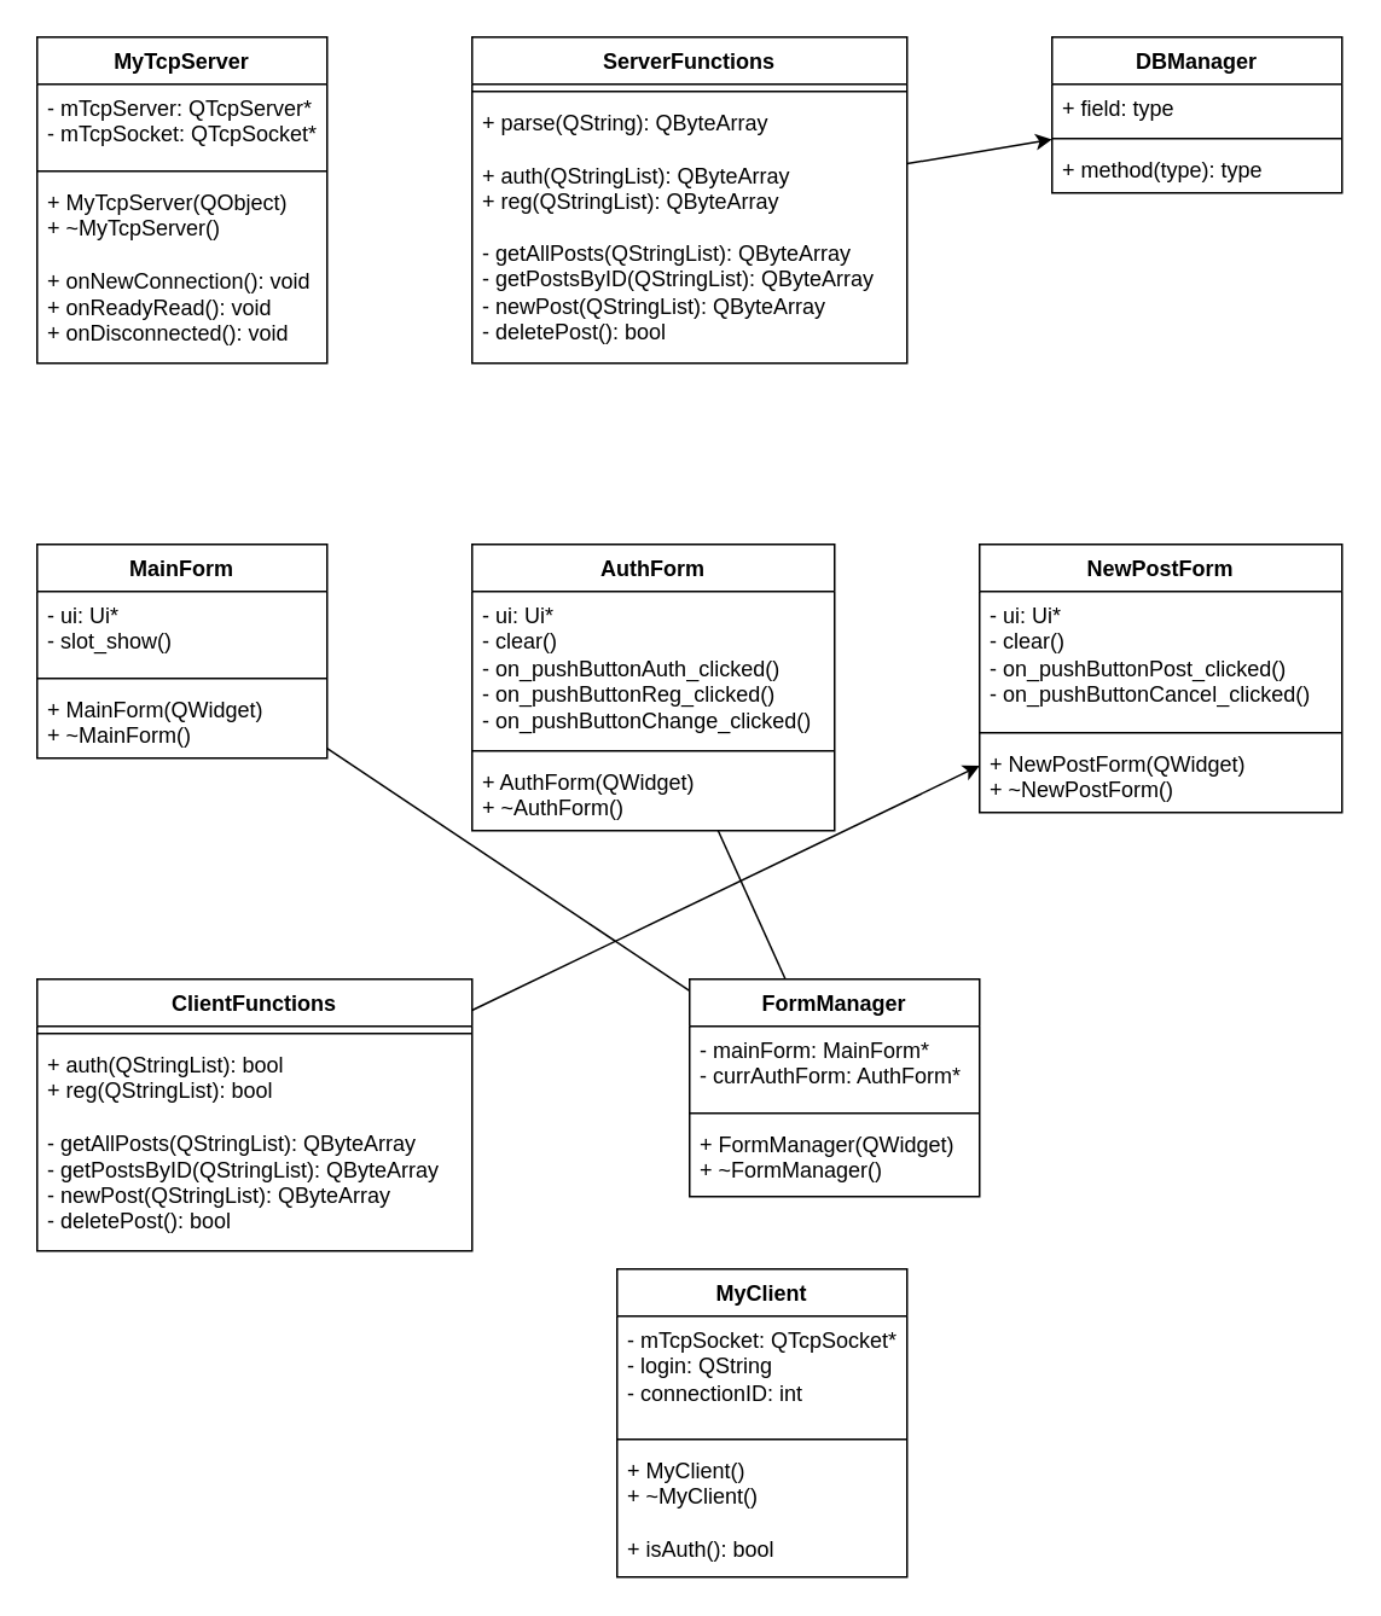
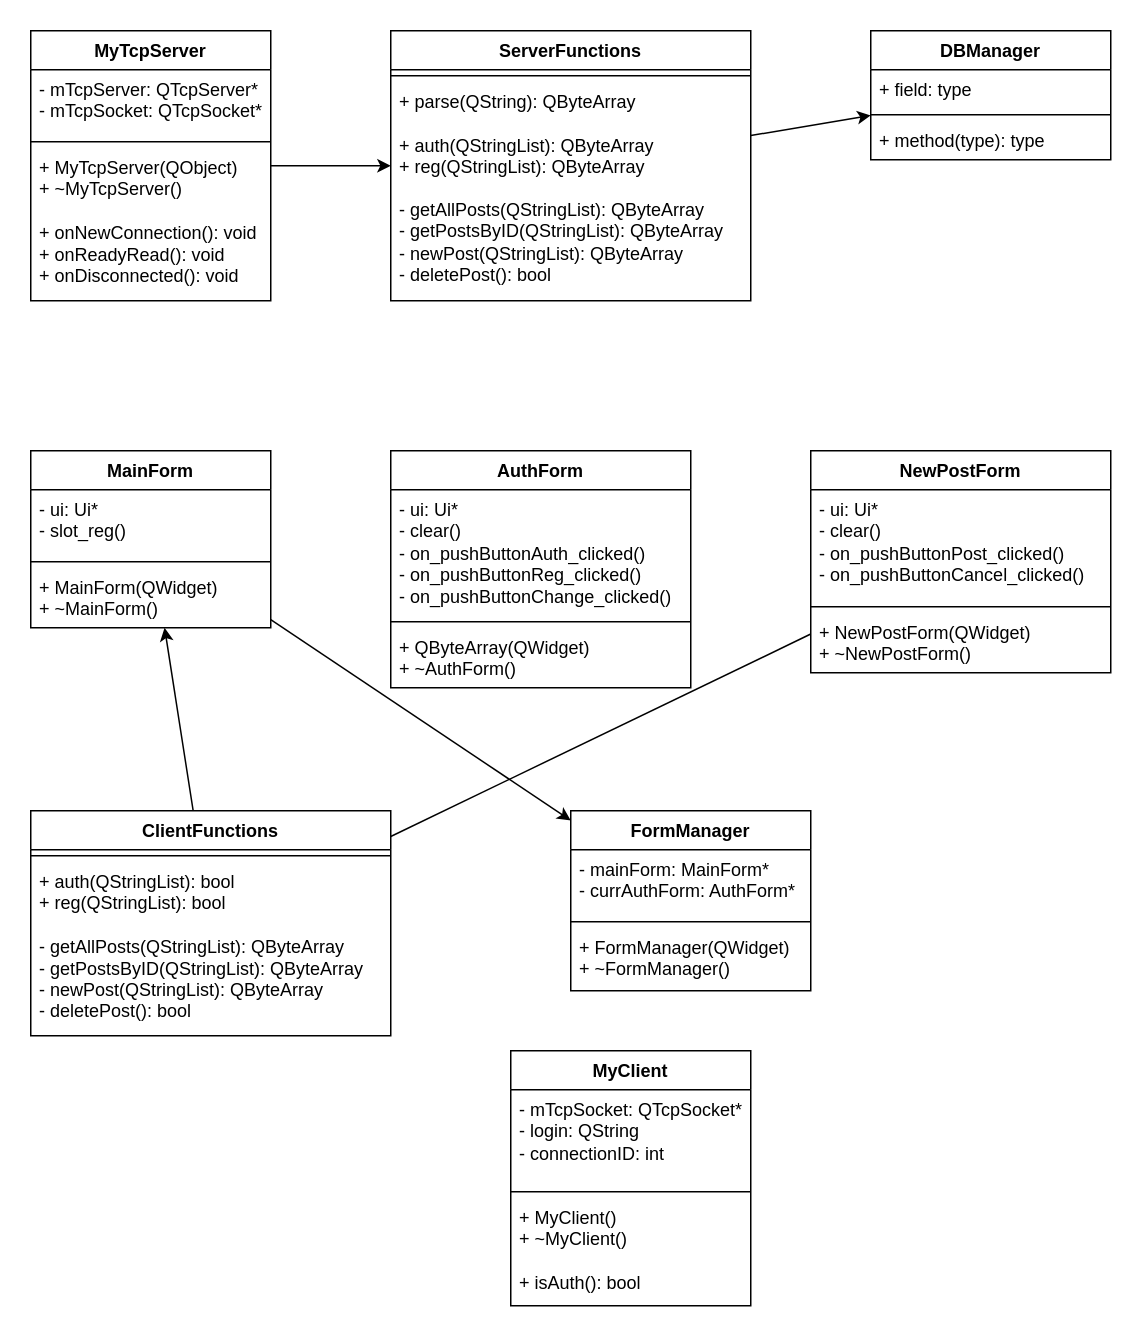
  <mxCell id="0" />
  <mxCell id="1" parent="0" />
  <mxCell id="2" value="MyTcpServer" style="swimlane;fontStyle=1;align=center;verticalAlign=top;childLayout=stackLayout;horizontal=1;startSize=26;horizontalStack=0;resizeParent=1;resizeParentMax=0;resizeLast=0;collapsible=1;marginBottom=0;whiteSpace=wrap;html=1;" vertex="1" parent="1"><mxGeometry x="20" y="20" width="160" height="180" as="geometry"><mxRectangle x="160" y="170" width="100" height="30" as="alternateBounds" /></mxGeometry></mxCell>
  <mxCell id="3" value="&lt;div&gt;- mTcpServer: QTcpServer*&lt;/div&gt;&lt;div&gt;- mTcpSocket: QTcpSocket*&lt;br&gt;&lt;/div&gt;" style="text;strokeColor=none;fillColor=none;align=left;verticalAlign=top;spacingLeft=4;spacingRight=4;overflow=hidden;rotatable=0;points=[[0,0.5],[1,0.5]];portConstraint=eastwest;whiteSpace=wrap;html=1;" vertex="1" parent="2"><mxGeometry y="26" width="160" height="44" as="geometry" /></mxCell>
  <mxCell id="4" value="" style="line;strokeWidth=1;fillColor=none;align=left;verticalAlign=middle;spacingTop=-1;spacingLeft=3;spacingRight=3;rotatable=0;labelPosition=right;points=[];portConstraint=eastwest;strokeColor=inherit;" vertex="1" parent="2"><mxGeometry y="70" width="160" height="8" as="geometry" /></mxCell>
  <mxCell id="5" value="&lt;div&gt;+ MyTcpServer(QObject)&lt;/div&gt;&lt;div&gt;+ ~MyTcpServer()&lt;/div&gt;&lt;div&gt;&lt;br&gt;&lt;/div&gt;&lt;div&gt;+ onNewConnection(): void&lt;/div&gt;&lt;div&gt;+ onReadyRead(): void&lt;/div&gt;&lt;div&gt;+ onDisconnected(): void&lt;br&gt;&lt;/div&gt;&lt;div&gt;&lt;br&gt;&lt;/div&gt;" style="text;strokeColor=none;fillColor=none;align=left;verticalAlign=top;spacingLeft=4;spacingRight=4;overflow=hidden;rotatable=0;points=[[0,0.5],[1,0.5]];portConstraint=eastwest;whiteSpace=wrap;html=1;" vertex="1" parent="2"><mxGeometry y="78" width="160" height="102" as="geometry" /></mxCell>
  <mxCell id="6" value="MyClient" style="swimlane;fontStyle=1;align=center;verticalAlign=top;childLayout=stackLayout;horizontal=1;startSize=26;horizontalStack=0;resizeParent=1;resizeParentMax=0;resizeLast=0;collapsible=1;marginBottom=0;whiteSpace=wrap;html=1;" vertex="1" parent="1"><mxGeometry x="340" y="700" width="160" height="170" as="geometry"><mxRectangle x="160" y="170" width="100" height="30" as="alternateBounds" /></mxGeometry></mxCell>
  <mxCell id="7" value="&lt;div&gt;- mTcpSocket: QTcpSocket*&lt;/div&gt;&lt;div&gt;- login: QString&lt;/div&gt;&lt;div&gt;- connectionID: int&lt;br&gt;&lt;/div&gt;" style="text;strokeColor=none;fillColor=none;align=left;verticalAlign=top;spacingLeft=4;spacingRight=4;overflow=hidden;rotatable=0;points=[[0,0.5],[1,0.5]];portConstraint=eastwest;whiteSpace=wrap;html=1;" vertex="1" parent="6"><mxGeometry y="26" width="160" height="64" as="geometry" /></mxCell>
  <mxCell id="8" value="" style="line;strokeWidth=1;fillColor=none;align=left;verticalAlign=middle;spacingTop=-1;spacingLeft=3;spacingRight=3;rotatable=0;labelPosition=right;points=[];portConstraint=eastwest;strokeColor=inherit;" vertex="1" parent="6"><mxGeometry y="90" width="160" height="8" as="geometry" /></mxCell>
  <mxCell id="9" value="&lt;div&gt;+ MyClient()&lt;/div&gt;&lt;div&gt;+ ~MyClient()&lt;/div&gt;&lt;div&gt;&lt;br&gt;&lt;/div&gt;+ isAuth(): bool" style="text;strokeColor=none;fillColor=none;align=left;verticalAlign=top;spacingLeft=4;spacingRight=4;overflow=hidden;rotatable=0;points=[[0,0.5],[1,0.5]];portConstraint=eastwest;whiteSpace=wrap;html=1;" vertex="1" parent="6"><mxGeometry y="98" width="160" height="72" as="geometry" /></mxCell>
  <mxCell id="10" value="DBManager" style="swimlane;fontStyle=1;align=center;verticalAlign=top;childLayout=stackLayout;horizontal=1;startSize=26;horizontalStack=0;resizeParent=1;resizeParentMax=0;resizeLast=0;collapsible=1;marginBottom=0;whiteSpace=wrap;html=1;" vertex="1" parent="1"><mxGeometry x="580" y="20" width="160" height="86" as="geometry" /></mxCell>
  <mxCell id="11" value="+ field: type" style="text;strokeColor=none;fillColor=none;align=left;verticalAlign=top;spacingLeft=4;spacingRight=4;overflow=hidden;rotatable=0;points=[[0,0.5],[1,0.5]];portConstraint=eastwest;whiteSpace=wrap;html=1;" vertex="1" parent="10"><mxGeometry y="26" width="160" height="26" as="geometry" /></mxCell>
  <mxCell id="12" value="" style="line;strokeWidth=1;fillColor=none;align=left;verticalAlign=middle;spacingTop=-1;spacingLeft=3;spacingRight=3;rotatable=0;labelPosition=right;points=[];portConstraint=eastwest;strokeColor=inherit;" vertex="1" parent="10"><mxGeometry y="52" width="160" height="8" as="geometry" /></mxCell>
  <mxCell id="13" value="+ method(type): type" style="text;strokeColor=none;fillColor=none;align=left;verticalAlign=top;spacingLeft=4;spacingRight=4;overflow=hidden;rotatable=0;points=[[0,0.5],[1,0.5]];portConstraint=eastwest;whiteSpace=wrap;html=1;" vertex="1" parent="10"><mxGeometry y="60" width="160" height="26" as="geometry" /></mxCell>
  <mxCell id="14" value="ServerFunctions" style="swimlane;fontStyle=1;align=center;verticalAlign=top;childLayout=stackLayout;horizontal=1;startSize=26;horizontalStack=0;resizeParent=1;resizeParentMax=0;resizeLast=0;collapsible=1;marginBottom=0;whiteSpace=wrap;html=1;" vertex="1" parent="1"><mxGeometry x="260" y="20" width="240" height="180" as="geometry"><mxRectangle x="160" y="170" width="100" height="30" as="alternateBounds" /></mxGeometry></mxCell>
  <mxCell id="15" value="" style="line;strokeWidth=1;fillColor=none;align=left;verticalAlign=middle;spacingTop=-1;spacingLeft=3;spacingRight=3;rotatable=0;labelPosition=right;points=[];portConstraint=eastwest;strokeColor=inherit;" vertex="1" parent="14"><mxGeometry y="26" width="240" height="8" as="geometry" /></mxCell>
  <mxCell id="16" value="&lt;div&gt;+ parse(QString): QByteArray&lt;/div&gt;&lt;div&gt;&lt;br&gt;&lt;/div&gt;&lt;div&gt;+ auth(QStringList): QByteArray&lt;/div&gt;&lt;div&gt;+ reg(QStringList): QByteArray&lt;/div&gt;&lt;div&gt;&lt;br&gt;&lt;/div&gt;&lt;div&gt;- getAllPosts(QStringList): QByteArray&lt;/div&gt;&lt;div&gt;- getPostsByID(QStringList): QByteArray&lt;/div&gt;&lt;div&gt;- newPost(QStringList): QByteArray&lt;/div&gt;&lt;div&gt;- deletePost(): bool&lt;br&gt;&lt;/div&gt;" style="text;strokeColor=none;fillColor=none;align=left;verticalAlign=top;spacingLeft=4;spacingRight=4;overflow=hidden;rotatable=0;points=[[0,0.5],[1,0.5]];portConstraint=eastwest;whiteSpace=wrap;html=1;" vertex="1" parent="14"><mxGeometry y="34" width="240" height="146" as="geometry" /></mxCell>
  <mxCell id="17" value="MainForm" style="swimlane;fontStyle=1;align=center;verticalAlign=top;childLayout=stackLayout;horizontal=1;startSize=26;horizontalStack=0;resizeParent=1;resizeParentMax=0;resizeLast=0;collapsible=1;marginBottom=0;whiteSpace=wrap;html=1;" vertex="1" parent="1"><mxGeometry x="20" y="300" width="160" height="118" as="geometry" /></mxCell>
- <mxCell id="18" value="&lt;div&gt;- ui: Ui*&lt;/div&gt;&lt;div&gt;- slot_show()&lt;/div&gt;" style="text;strokeColor=none;fillColor=none;align=left;verticalAlign=top;spacingLeft=4;spacingRight=4;overflow=hidden;rotatable=0;points=[[0,0.5],[1,0.5]];portConstraint=eastwest;whiteSpace=wrap;html=1;" vertex="1" parent="17"><mxGeometry y="26" width="160" height="44" as="geometry" /></mxCell>
+ <mxCell id="18" value="&lt;div&gt;- ui: Ui*&lt;/div&gt;&lt;div&gt;- slot_reg()&lt;/div&gt;" style="text;strokeColor=none;fillColor=none;align=left;verticalAlign=top;spacingLeft=4;spacingRight=4;overflow=hidden;rotatable=0;points=[[0,0.5],[1,0.5]];portConstraint=eastwest;whiteSpace=wrap;html=1;" vertex="1" parent="17"><mxGeometry y="26" width="160" height="44" as="geometry" /></mxCell>
  <mxCell id="19" value="" style="line;strokeWidth=1;fillColor=none;align=left;verticalAlign=middle;spacingTop=-1;spacingLeft=3;spacingRight=3;rotatable=0;labelPosition=right;points=[];portConstraint=eastwest;strokeColor=inherit;" vertex="1" parent="17"><mxGeometry y="70" width="160" height="8" as="geometry" /></mxCell>
  <mxCell id="20" value="&lt;div&gt;+ MainForm(QWidget)&lt;/div&gt;&lt;div&gt;+ ~MainForm()&lt;/div&gt;" style="text;strokeColor=none;fillColor=none;align=left;verticalAlign=top;spacingLeft=4;spacingRight=4;overflow=hidden;rotatable=0;points=[[0,0.5],[1,0.5]];portConstraint=eastwest;whiteSpace=wrap;html=1;" vertex="1" parent="17"><mxGeometry y="78" width="160" height="40" as="geometry" /></mxCell>
  <mxCell id="21" value="AuthForm" style="swimlane;fontStyle=1;align=center;verticalAlign=top;childLayout=stackLayout;horizontal=1;startSize=26;horizontalStack=0;resizeParent=1;resizeParentMax=0;resizeLast=0;collapsible=1;marginBottom=0;whiteSpace=wrap;html=1;" vertex="1" parent="1"><mxGeometry x="260" y="300" width="200" height="158" as="geometry" /></mxCell>
  <mxCell id="22" value="&lt;div&gt;- ui: Ui*&lt;/div&gt;&lt;div&gt;- clear()&lt;/div&gt;&lt;div&gt;- on_pushButtonAuth_clicked()&lt;/div&gt;&lt;div&gt;&lt;div&gt;- on_pushButtonReg_clicked()&lt;/div&gt;&lt;div&gt;&lt;div&gt;- on_pushButtonChange_clicked()&lt;/div&gt;&lt;br&gt;&lt;/div&gt;&lt;br&gt;&lt;/div&gt;" style="text;strokeColor=none;fillColor=none;align=left;verticalAlign=top;spacingLeft=4;spacingRight=4;overflow=hidden;rotatable=0;points=[[0,0.5],[1,0.5]];portConstraint=eastwest;whiteSpace=wrap;html=1;" vertex="1" parent="21"><mxGeometry y="26" width="200" height="84" as="geometry" /></mxCell>
  <mxCell id="23" value="" style="line;strokeWidth=1;fillColor=none;align=left;verticalAlign=middle;spacingTop=-1;spacingLeft=3;spacingRight=3;rotatable=0;labelPosition=right;points=[];portConstraint=eastwest;strokeColor=inherit;" vertex="1" parent="21"><mxGeometry y="110" width="200" height="8" as="geometry" /></mxCell>
- <mxCell id="24" value="&lt;div&gt;+ AuthForm(QWidget)&lt;/div&gt;&lt;div&gt;+ ~AuthForm()&lt;/div&gt;" style="text;strokeColor=none;fillColor=none;align=left;verticalAlign=top;spacingLeft=4;spacingRight=4;overflow=hidden;rotatable=0;points=[[0,0.5],[1,0.5]];portConstraint=eastwest;whiteSpace=wrap;html=1;" vertex="1" parent="21"><mxGeometry y="118" width="200" height="40" as="geometry" /></mxCell>
+ <mxCell id="24" value="&lt;div&gt;+ QByteArray(QWidget)&lt;/div&gt;&lt;div&gt;+ ~AuthForm()&lt;/div&gt;" style="text;strokeColor=none;fillColor=none;align=left;verticalAlign=top;spacingLeft=4;spacingRight=4;overflow=hidden;rotatable=0;points=[[0,0.5],[1,0.5]];portConstraint=eastwest;whiteSpace=wrap;html=1;" vertex="1" parent="21"><mxGeometry y="118" width="200" height="40" as="geometry" /></mxCell>
  <mxCell id="25" value="FormManager" style="swimlane;fontStyle=1;align=center;verticalAlign=top;childLayout=stackLayout;horizontal=1;startSize=26;horizontalStack=0;resizeParent=1;resizeParentMax=0;resizeLast=0;collapsible=1;marginBottom=0;whiteSpace=wrap;html=1;" vertex="1" parent="1"><mxGeometry x="380" y="540" width="160" height="120" as="geometry" /></mxCell>
  <mxCell id="26" value="&lt;div&gt;- mainForm: MainForm*&lt;/div&gt;&lt;div&gt;- currAuthForm: AuthForm*&lt;/div&gt;" style="text;strokeColor=none;fillColor=none;align=left;verticalAlign=top;spacingLeft=4;spacingRight=4;overflow=hidden;rotatable=0;points=[[0,0.5],[1,0.5]];portConstraint=eastwest;whiteSpace=wrap;html=1;" vertex="1" parent="25"><mxGeometry y="26" width="160" height="44" as="geometry" /></mxCell>
  <mxCell id="27" value="" style="line;strokeWidth=1;fillColor=none;align=left;verticalAlign=middle;spacingTop=-1;spacingLeft=3;spacingRight=3;rotatable=0;labelPosition=right;points=[];portConstraint=eastwest;strokeColor=inherit;" vertex="1" parent="25"><mxGeometry y="70" width="160" height="8" as="geometry" /></mxCell>
  <mxCell id="28" value="&lt;div&gt;+ FormManager(QWidget)&lt;/div&gt;&lt;div&gt;+ ~FormManager()&lt;/div&gt;" style="text;strokeColor=none;fillColor=none;align=left;verticalAlign=top;spacingLeft=4;spacingRight=4;overflow=hidden;rotatable=0;points=[[0,0.5],[1,0.5]];portConstraint=eastwest;whiteSpace=wrap;html=1;" vertex="1" parent="25"><mxGeometry y="78" width="160" height="42" as="geometry" /></mxCell>
  <mxCell id="29" value="ClientFunctions" style="swimlane;fontStyle=1;align=center;verticalAlign=top;childLayout=stackLayout;horizontal=1;startSize=26;horizontalStack=0;resizeParent=1;resizeParentMax=0;resizeLast=0;collapsible=1;marginBottom=0;whiteSpace=wrap;html=1;" vertex="1" parent="1"><mxGeometry x="20" y="540" width="240" height="150" as="geometry"><mxRectangle x="160" y="170" width="100" height="30" as="alternateBounds" /></mxGeometry></mxCell>
  <mxCell id="30" value="" style="line;strokeWidth=1;fillColor=none;align=left;verticalAlign=middle;spacingTop=-1;spacingLeft=3;spacingRight=3;rotatable=0;labelPosition=right;points=[];portConstraint=eastwest;strokeColor=inherit;" vertex="1" parent="29"><mxGeometry y="26" width="240" height="8" as="geometry" /></mxCell>
  <mxCell id="31" value="&lt;div&gt;+ auth(QStringList): bool&lt;/div&gt;&lt;div&gt;+ reg(QStringList): bool&lt;/div&gt;&lt;div&gt;&lt;br&gt;&lt;/div&gt;&lt;div&gt;&lt;div&gt;- getAllPosts(QStringList): QByteArray&lt;/div&gt;&lt;div&gt;- getPostsByID(QStringList): QByteArray&lt;/div&gt;&lt;div&gt;- newPost(QStringList): QByteArray&lt;/div&gt;&lt;div&gt;- deletePost(): bool&lt;/div&gt;&lt;/div&gt;" style="text;strokeColor=none;fillColor=none;align=left;verticalAlign=top;spacingLeft=4;spacingRight=4;overflow=hidden;rotatable=0;points=[[0,0.5],[1,0.5]];portConstraint=eastwest;whiteSpace=wrap;html=1;" vertex="1" parent="29"><mxGeometry y="34" width="240" height="116" as="geometry" /></mxCell>
  <mxCell id="32" value="NewPostForm" style="swimlane;fontStyle=1;align=center;verticalAlign=top;childLayout=stackLayout;horizontal=1;startSize=26;horizontalStack=0;resizeParent=1;resizeParentMax=0;resizeLast=0;collapsible=1;marginBottom=0;whiteSpace=wrap;html=1;" vertex="1" parent="1"><mxGeometry x="540" y="300" width="200" height="148" as="geometry" /></mxCell>
  <mxCell id="33" value="&lt;div&gt;- ui: Ui*&lt;/div&gt;&lt;div&gt;&lt;div&gt;- clear()&lt;/div&gt;- on_pushButtonPost_clicked()&lt;/div&gt;&lt;div&gt;- on_pushButtonCancel_clicked()&lt;/div&gt;" style="text;strokeColor=none;fillColor=none;align=left;verticalAlign=top;spacingLeft=4;spacingRight=4;overflow=hidden;rotatable=0;points=[[0,0.5],[1,0.5]];portConstraint=eastwest;whiteSpace=wrap;html=1;" vertex="1" parent="32"><mxGeometry y="26" width="200" height="74" as="geometry" /></mxCell>
  <mxCell id="34" value="" style="line;strokeWidth=1;fillColor=none;align=left;verticalAlign=middle;spacingTop=-1;spacingLeft=3;spacingRight=3;rotatable=0;labelPosition=right;points=[];portConstraint=eastwest;strokeColor=inherit;" vertex="1" parent="32"><mxGeometry y="100" width="200" height="8" as="geometry" /></mxCell>
  <mxCell id="35" value="&lt;div&gt;+ NewPostForm(QWidget)&lt;/div&gt;&lt;div&gt;+ ~NewPostForm()&lt;/div&gt;&lt;div&gt;&lt;br&gt;&lt;/div&gt;" style="text;strokeColor=none;fillColor=none;align=left;verticalAlign=top;spacingLeft=4;spacingRight=4;overflow=hidden;rotatable=0;points=[[0,0.5],[1,0.5]];portConstraint=eastwest;whiteSpace=wrap;html=1;" vertex="1" parent="32"><mxGeometry y="108" width="200" height="40" as="geometry" /></mxCell>
- <mxCell id="36" value="" style="endArrow=none;html=1;rounded=0;" edge="1" parent="1" source="17" target="25"><mxGeometry width="50" height="50" relative="1" as="geometry"><mxPoint x="350" y="540" as="sourcePoint" /><mxPoint x="400" y="490" as="targetPoint" /></mxGeometry></mxCell>
- <mxCell id="37" value="" style="endArrow=none;html=1;rounded=0;" edge="1" parent="1" source="21" target="25"><mxGeometry width="50" height="50" relative="1" as="geometry"><mxPoint x="350" y="540" as="sourcePoint" /><mxPoint x="400" y="490" as="targetPoint" /></mxGeometry></mxCell>
- <mxCell id="39" value="" style="endArrow=classic;html=1;rounded=0;endFill=1;" edge="1" parent="1" source="29" target="32"><mxGeometry width="50" height="50" relative="1" as="geometry"><mxPoint x="350" y="590" as="sourcePoint" /><mxPoint x="400" y="540" as="targetPoint" /></mxGeometry></mxCell>
+ <mxCell id="36" value="" style="endArrow=classic;html=1;rounded=0;" edge="1" parent="1" source="17" target="25"><mxGeometry width="50" height="50" relative="1" as="geometry"><mxPoint x="350" y="540" as="sourcePoint" /><mxPoint x="400" y="490" as="targetPoint" /></mxGeometry></mxCell>
+ <mxCell id="38" value="" style="endArrow=classic;html=1;rounded=0;startArrow=none;startFill=0;endFill=1;" edge="1" parent="1" source="29" target="17"><mxGeometry width="50" height="50" relative="1" as="geometry"><mxPoint x="140" y="436" as="sourcePoint" /><mxPoint x="190" y="386" as="targetPoint" /></mxGeometry></mxCell>
+ <mxCell id="39" value="" style="endArrow=none;html=1;rounded=0;endFill=1;" edge="1" parent="1" source="29" target="32"><mxGeometry width="50" height="50" relative="1" as="geometry"><mxPoint x="350" y="590" as="sourcePoint" /><mxPoint x="400" y="540" as="targetPoint" /></mxGeometry></mxCell>
  <mxCell id="40" value="" style="endArrow=classic;html=1;rounded=0;endFill=1;" edge="1" parent="1" source="14" target="10"><mxGeometry width="50" height="50" relative="1" as="geometry"><mxPoint x="530" y="170" as="sourcePoint" /><mxPoint x="620" y="222" as="targetPoint" /></mxGeometry></mxCell>
+ <mxCell id="41" value="" style="endArrow=classic;html=1;rounded=0;endFill=1;" edge="1" parent="1" source="2" target="14"><mxGeometry width="50" height="50" relative="1" as="geometry"><mxPoint x="270" y="513" as="sourcePoint" /><mxPoint x="360" y="565" as="targetPoint" /></mxGeometry></mxCell>
